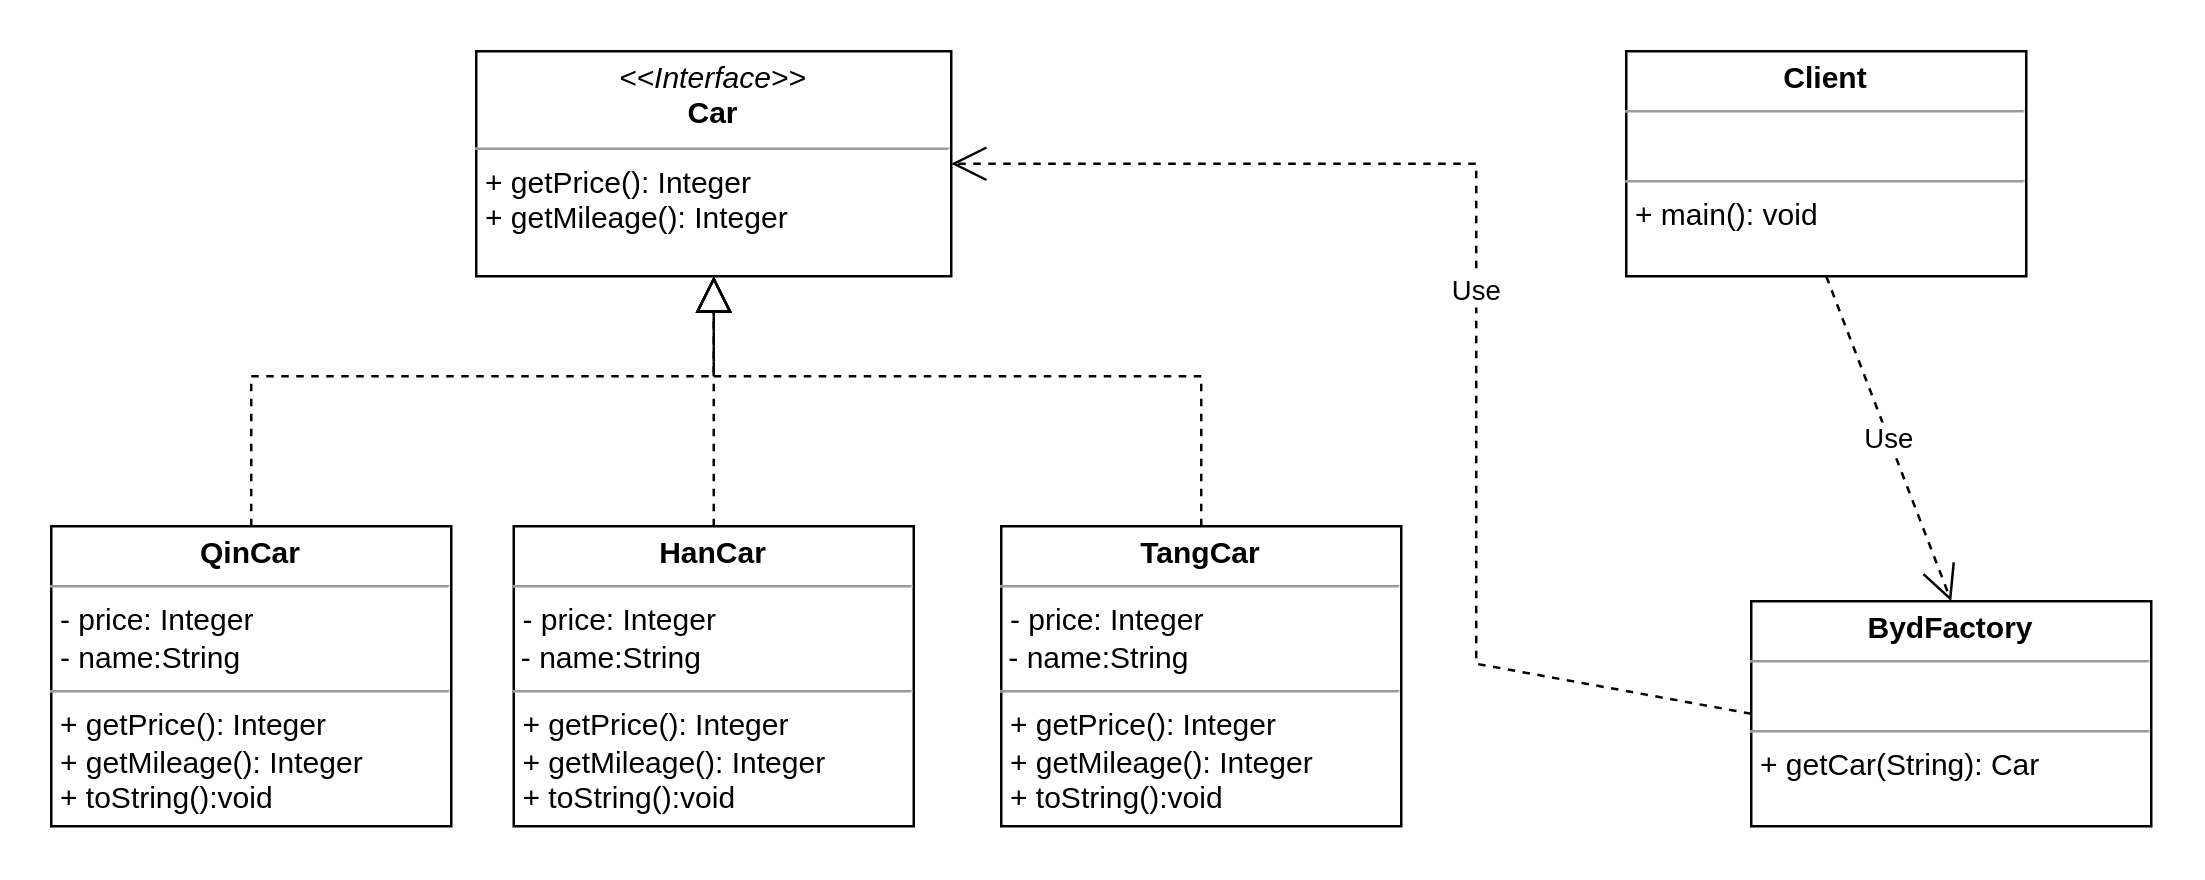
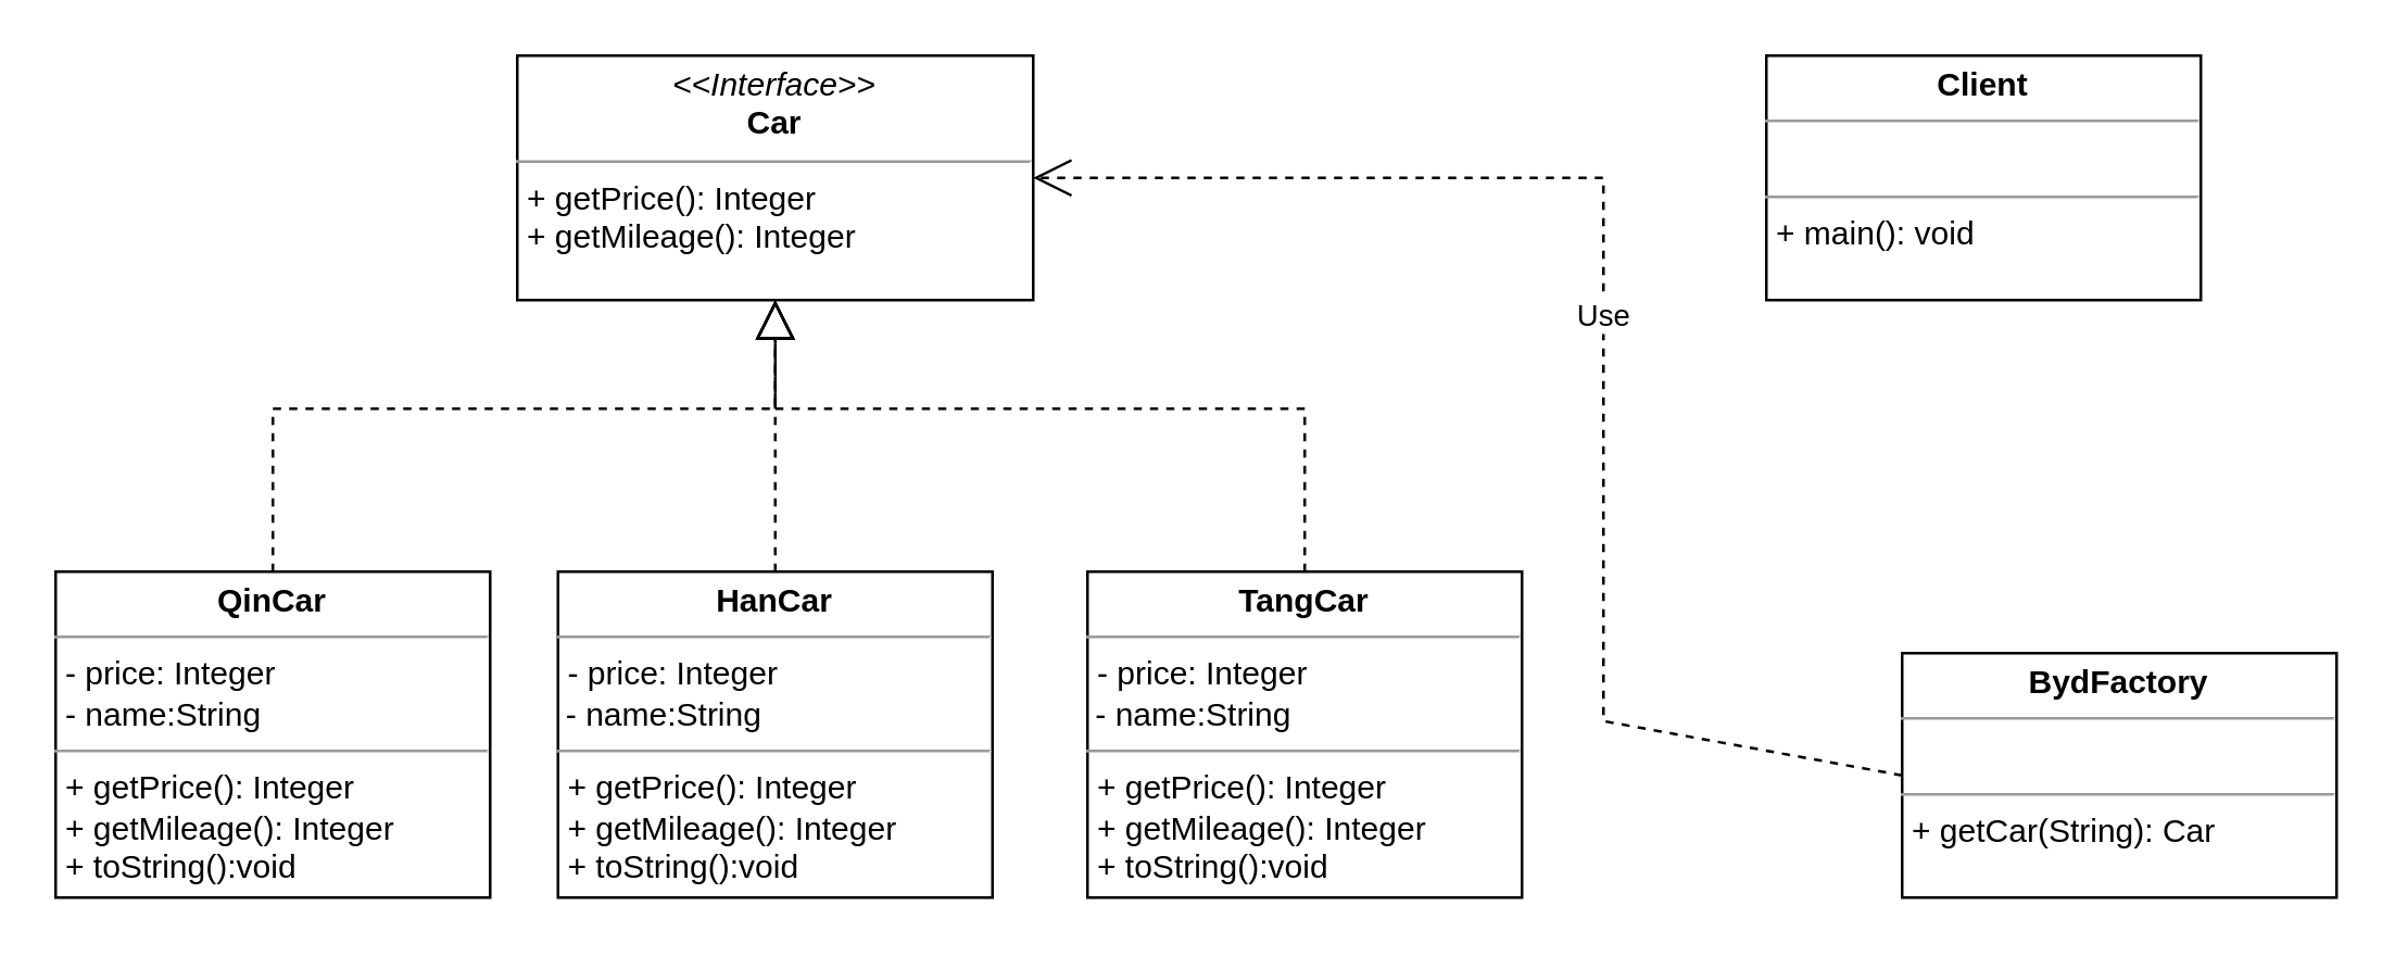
  <mxCell id="0" />
  <mxCell id="1" parent="0" />
  <mxCell id="2" value="&lt;p style=&quot;margin: 0px ; margin-top: 4px ; text-align: center&quot;&gt;&lt;i&gt;&amp;lt;&amp;lt;Interface&amp;gt;&amp;gt;&lt;/i&gt;&lt;br&gt;&lt;b&gt;Car&lt;/b&gt;&lt;/p&gt;&lt;hr size=&quot;1&quot;&gt;&lt;p style=&quot;margin: 0px ; margin-left: 4px&quot;&gt;+ getPrice(): Integer&lt;br&gt;+ getMileage(): Integer&lt;/p&gt;" style="verticalAlign=top;align=left;overflow=fill;fontSize=12;fontFamily=Helvetica;html=1;" parent="1" vertex="1"><mxGeometry x="190" y="20" width="190" height="90" as="geometry" /></mxCell>
  <mxCell id="3" value="&lt;p style=&quot;margin: 0px ; margin-top: 4px ; text-align: center&quot;&gt;&lt;b&gt;QinCar&lt;/b&gt;&lt;/p&gt;&lt;hr size=&quot;1&quot;&gt;&lt;p style=&quot;margin: 0px ; margin-left: 4px&quot;&gt;- price: Integer&lt;/p&gt;&lt;p style=&quot;margin: 0px ; margin-left: 4px&quot;&gt;- name:String&lt;/p&gt;&lt;hr size=&quot;1&quot;&gt;&lt;p style=&quot;margin: 0px ; margin-left: 4px&quot;&gt;+ getPrice(): Integer&lt;br&gt;+ getMileage(): Integer&lt;br&gt;&lt;/p&gt;&lt;p style=&quot;margin: 0px ; margin-left: 4px&quot;&gt;+ toString():void&lt;/p&gt;" style="verticalAlign=top;align=left;overflow=fill;fontSize=12;fontFamily=Helvetica;html=1;" parent="1" vertex="1"><mxGeometry x="20" y="210" width="160" height="120" as="geometry" /></mxCell>
  <mxCell id="4" value="&lt;p style=&quot;margin: 0px ; margin-top: 4px ; text-align: center&quot;&gt;&lt;b&gt;HanCar&lt;/b&gt;&lt;/p&gt;&lt;hr size=&quot;1&quot;&gt;&lt;p style=&quot;margin: 0px ; margin-left: 4px&quot;&gt;- price: Integer&lt;/p&gt;&amp;nbsp;- name:String&lt;hr size=&quot;1&quot;&gt;&lt;p style=&quot;margin: 0px ; margin-left: 4px&quot;&gt;+ getPrice(): Integer&lt;br&gt;+ getMileage(): Integer&lt;br&gt;&lt;/p&gt;&lt;p style=&quot;margin: 0px ; margin-left: 4px&quot;&gt;+ toString():void&lt;br&gt;&lt;/p&gt;" style="verticalAlign=top;align=left;overflow=fill;fontSize=12;fontFamily=Helvetica;html=1;" parent="1" vertex="1"><mxGeometry x="205" y="210" width="160" height="120" as="geometry" /></mxCell>
  <mxCell id="5" value="&lt;p style=&quot;margin: 0px ; margin-top: 4px ; text-align: center&quot;&gt;&lt;b&gt;TangCar&lt;/b&gt;&lt;/p&gt;&lt;hr size=&quot;1&quot;&gt;&lt;p style=&quot;margin: 0px ; margin-left: 4px&quot;&gt;- price: Integer&lt;/p&gt;&amp;nbsp;- name:String&lt;hr size=&quot;1&quot;&gt;&lt;p style=&quot;margin: 0px ; margin-left: 4px&quot;&gt;+ getPrice(): Integer&lt;br&gt;+ getMileage(): Integer&lt;br&gt;&lt;/p&gt;&lt;p style=&quot;margin: 0px ; margin-left: 4px&quot;&gt;+ toString():void&lt;br&gt;&lt;/p&gt;" style="verticalAlign=top;align=left;overflow=fill;fontSize=12;fontFamily=Helvetica;html=1;" parent="1" vertex="1"><mxGeometry x="400" y="210" width="160" height="120" as="geometry" /></mxCell>
  <mxCell id="6" style="edgeStyle=orthogonalEdgeStyle;rounded=0;orthogonalLoop=1;jettySize=auto;html=1;exitX=0.5;exitY=1;exitDx=0;exitDy=0;" parent="1" source="2" target="2" edge="1"><mxGeometry relative="1" as="geometry" /></mxCell>
  <mxCell id="7" value="" style="endArrow=block;dashed=1;endFill=0;endSize=12;html=1;rounded=0;exitX=0.5;exitY=0;exitDx=0;exitDy=0;entryX=0.5;entryY=1;entryDx=0;entryDy=0;" parent="1" source="3" target="2" edge="1"><mxGeometry width="160" relative="1" as="geometry"><mxPoint x="100" y="170" as="sourcePoint" /><mxPoint x="285" y="120" as="targetPoint" /><Array as="points"><mxPoint x="100" y="150" /><mxPoint x="285" y="150" /></Array></mxGeometry></mxCell>
  <mxCell id="8" value="" style="endArrow=block;dashed=1;endFill=0;endSize=12;html=1;rounded=0;exitX=0.5;exitY=0;exitDx=0;exitDy=0;" parent="1" source="4" edge="1"><mxGeometry width="160" relative="1" as="geometry"><mxPoint x="110" y="220" as="sourcePoint" /><mxPoint x="285" y="110" as="targetPoint" /><Array as="points" /></mxGeometry></mxCell>
  <mxCell id="9" value="" style="endArrow=block;dashed=1;endFill=0;endSize=12;html=1;rounded=0;exitX=0.5;exitY=0;exitDx=0;exitDy=0;entryX=0.5;entryY=1;entryDx=0;entryDy=0;" parent="1" source="5" target="2" edge="1"><mxGeometry width="160" relative="1" as="geometry"><mxPoint x="295" y="220" as="sourcePoint" /><mxPoint x="295" y="120" as="targetPoint" /><Array as="points"><mxPoint x="480" y="150" /><mxPoint x="285" y="150" /></Array></mxGeometry></mxCell>
  <mxCell id="10" value="&lt;p style=&quot;margin: 0px ; margin-top: 4px ; text-align: center&quot;&gt;&lt;b&gt;Client&lt;/b&gt;&lt;/p&gt;&lt;hr size=&quot;1&quot;&gt;&lt;p style=&quot;margin: 0px ; margin-left: 4px&quot;&gt;&lt;br&gt;&lt;/p&gt;&lt;hr size=&quot;1&quot;&gt;&lt;p style=&quot;margin: 0px ; margin-left: 4px&quot;&gt;+ main(): void&lt;/p&gt;" style="verticalAlign=top;align=left;overflow=fill;fontSize=12;fontFamily=Helvetica;html=1;" parent="1" vertex="1"><mxGeometry x="650" y="20" width="160" height="90" as="geometry" /></mxCell>
  <mxCell id="11" value="&lt;p style=&quot;margin: 0px ; margin-top: 4px ; text-align: center&quot;&gt;&lt;b&gt;BydFactory&lt;/b&gt;&lt;/p&gt;&lt;hr size=&quot;1&quot;&gt;&lt;p style=&quot;margin: 0px ; margin-left: 4px&quot;&gt;&lt;br&gt;&lt;/p&gt;&lt;hr size=&quot;1&quot;&gt;&lt;p style=&quot;margin: 0px ; margin-left: 4px&quot;&gt;&lt;span&gt;+ getCar(String): Car&lt;/span&gt;&lt;br&gt;&lt;/p&gt;" style="verticalAlign=top;align=left;overflow=fill;fontSize=12;fontFamily=Helvetica;html=1;" parent="1" vertex="1"><mxGeometry x="700" y="240" width="160" height="90" as="geometry" /></mxCell>
- <mxCell id="12" value="Use" style="endArrow=open;endSize=12;dashed=1;html=1;rounded=0;entryX=0.5;entryY=0;entryDx=0;entryDy=0;exitX=0.5;exitY=1;exitDx=0;exitDy=0;" parent="1" source="10" target="11" edge="1"><mxGeometry width="160" relative="1" as="geometry"><mxPoint x="766" y="120" as="sourcePoint" /><mxPoint x="650" y="220" as="targetPoint" /></mxGeometry></mxCell>
  <mxCell id="13" value="Use" style="endArrow=open;endSize=12;dashed=1;html=1;rounded=0;entryX=1;entryY=0.5;entryDx=0;entryDy=0;exitX=0;exitY=0.5;exitDx=0;exitDy=0;" parent="1" source="11" target="2" edge="1"><mxGeometry width="160" relative="1" as="geometry"><mxPoint x="690" y="280" as="sourcePoint" /><mxPoint x="440" y="70" as="targetPoint" /><Array as="points"><mxPoint x="590" y="265" /><mxPoint x="590" y="65" /></Array></mxGeometry></mxCell>
